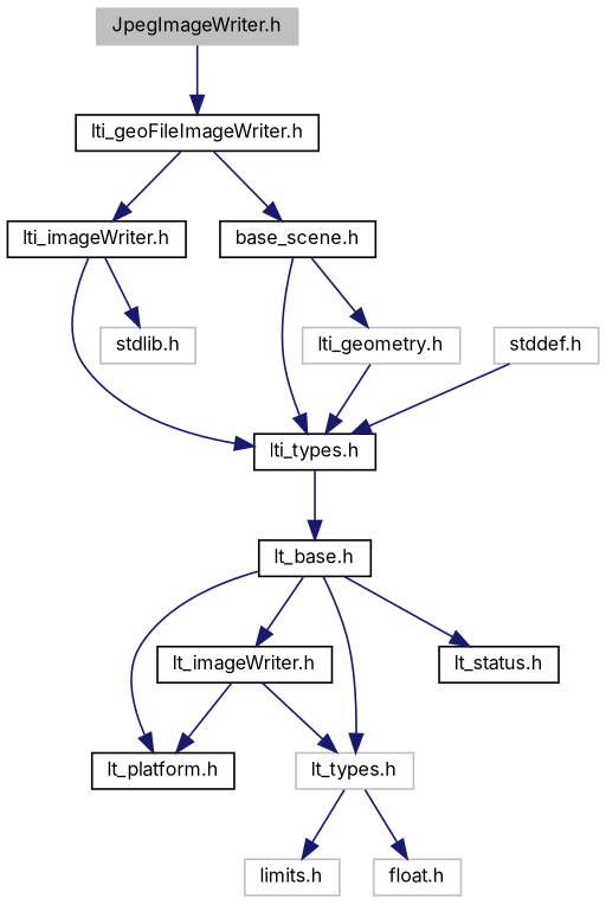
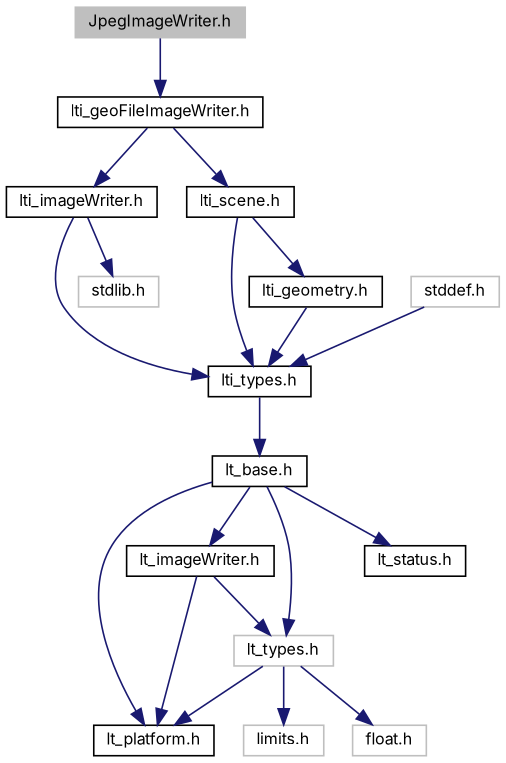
  digraph {
    fontname=Inter
    node [color=black fontname=Inter fontsize=10 shape=record]
    edge [color=midnightblue fontname=Inter fontsize=10 labelfontname=Helvetica labelfontsize=10 style=solid]
    n1 [color=grey75 fillcolor=grey75 fontcolor=black height=0.2 label="JpegImageWriter.h" style=filled width=0.4]
    n2 [height=0.2 label="lti_geoFileImageWriter.h" width=0.4]
    n3 [height=0.2 label="lti_imageWriter.h" width=0.4]
-   n4 [height=0.2 label="base_scene.h" width=0.4]
+   n4 [height=0.2 label="lti_scene.h" width=0.4]
    n5 [height=0.2 label="lti_types.h" width=0.4]
    n6 [color=grey75 height=0.2 label="stdlib.h" width=0.4]
-   n7 [color=grey75 height=0.2 label="lti_geometry.h" width=0.4]
+   n7 [height=0.2 label="lti_geometry.h" width=0.4]
    n8 [height=0.2 label="lt_base.h" width=0.4]
    n9 [height=0.2 label="lt_platform.h" width=0.4]
    n10 [height=0.2 label="lt_imageWriter.h" width=0.4]
    n11 [color=grey75 height=0.2 label="lt_types.h" width=0.4]
    n12 [height=0.2 label="lt_status.h" width=0.4]
    n13 [color=grey75 height=0.2 label="stddef.h" width=0.4]
    n14 [color=grey75 height=0.2 label="limits.h" width=0.4]
    n15 [color=grey75 height=0.2 label="float.h" width=0.4]
    n1 -> n2
    n2 -> n3
    n2 -> n4
    n3 -> n5
    n3 -> n6
    n4 -> n5
    n4 -> n7
    n5 -> n8
    n7 -> n5
    n8 -> n9
    n8 -> n10
    n8 -> n11
    n8 -> n12
    n10 -> n9
    n10 -> n11
+   n11 -> n9
    n11 -> n14
    n11 -> n15
    n13 -> n5
  }
